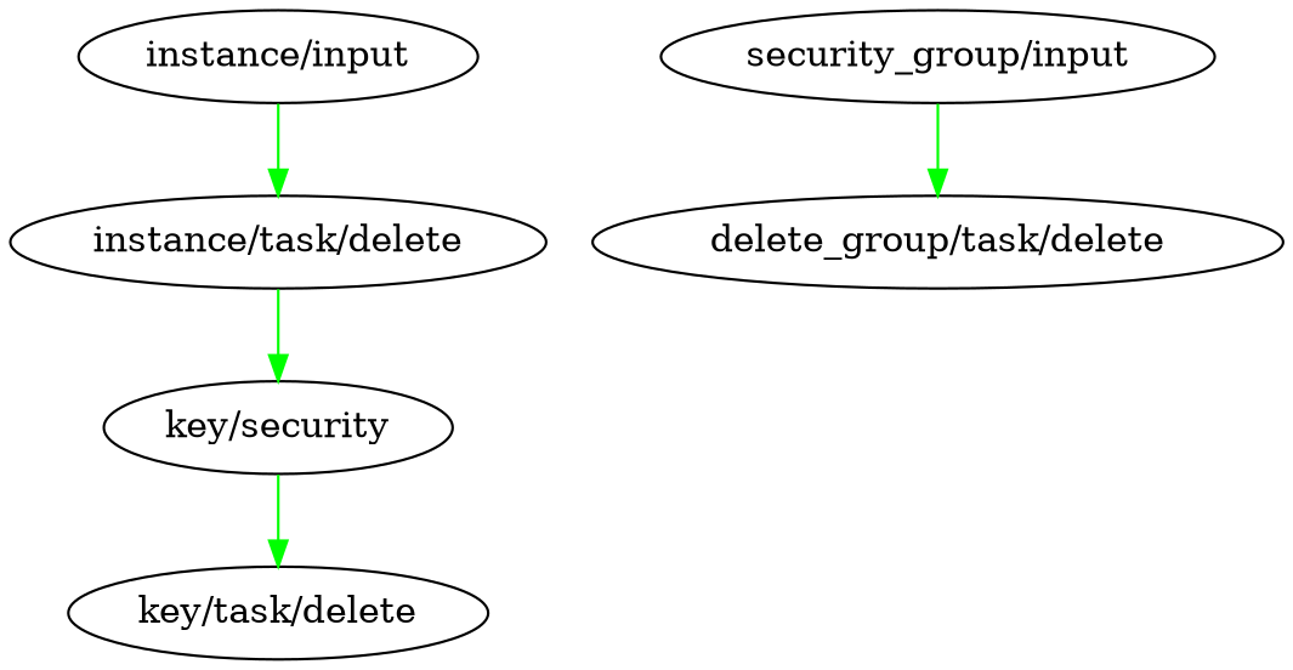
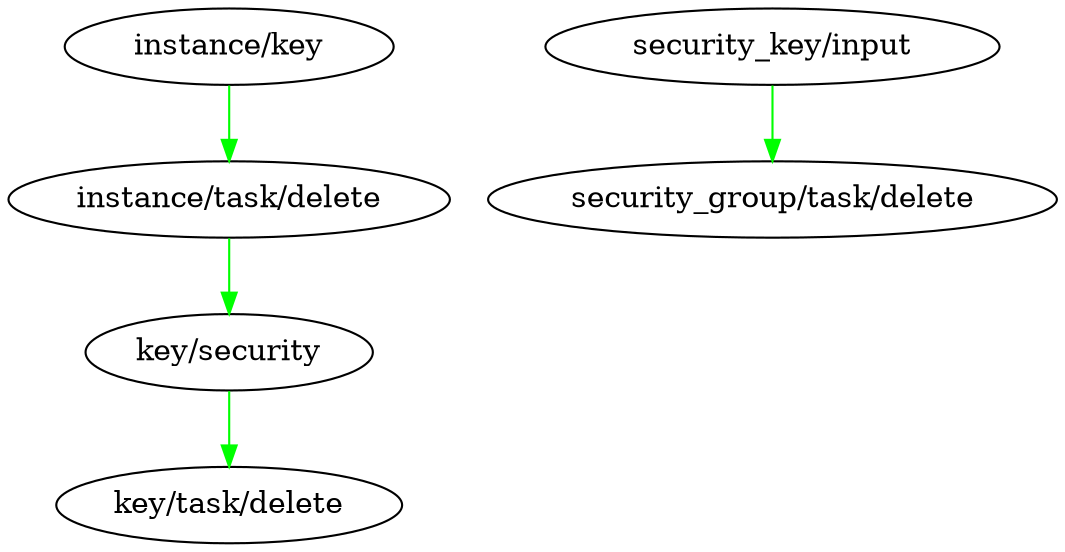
  digraph {
    fontname="DejaVu Serif"
    node [fontname="DejaVu Serif"]
    edge [color=green fontname="DejaVu Serif"]
-   "instance/input"
+   "instance/input" [label="instance/key"]
    "instance/task/delete"
    n3 [label="key/security"]
-   "security_group/input"
-   "security_group/task/delete" [label="delete_group/task/delete"]
+   "security_group/input" [label="security_key/input"]
+   "security_group/task/delete"
    "key/task/delete"
    "instance/input" -> "instance/task/delete"
    "instance/task/delete" -> n3
    n3 -> "key/task/delete"
    "security_group/input" -> "security_group/task/delete"
  }
